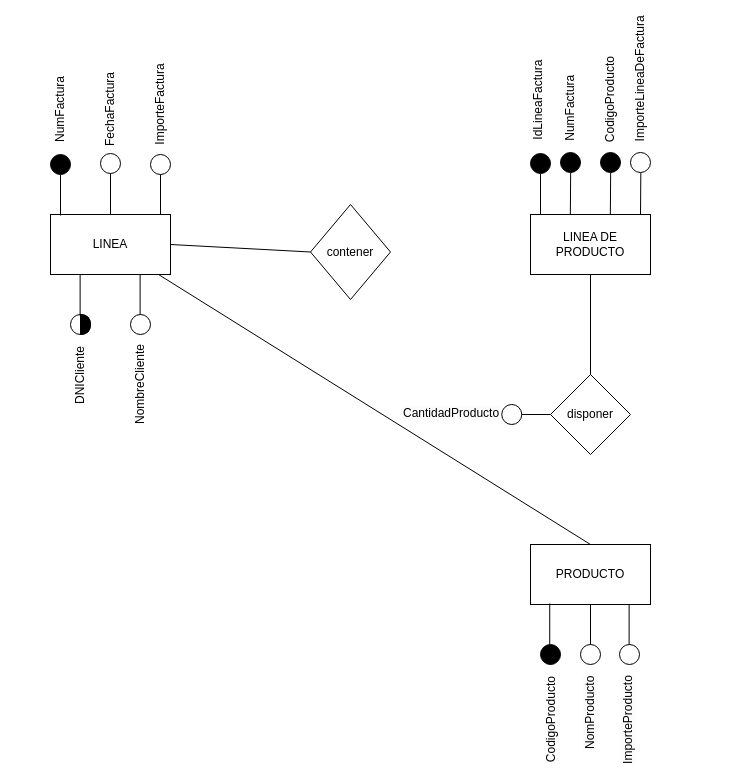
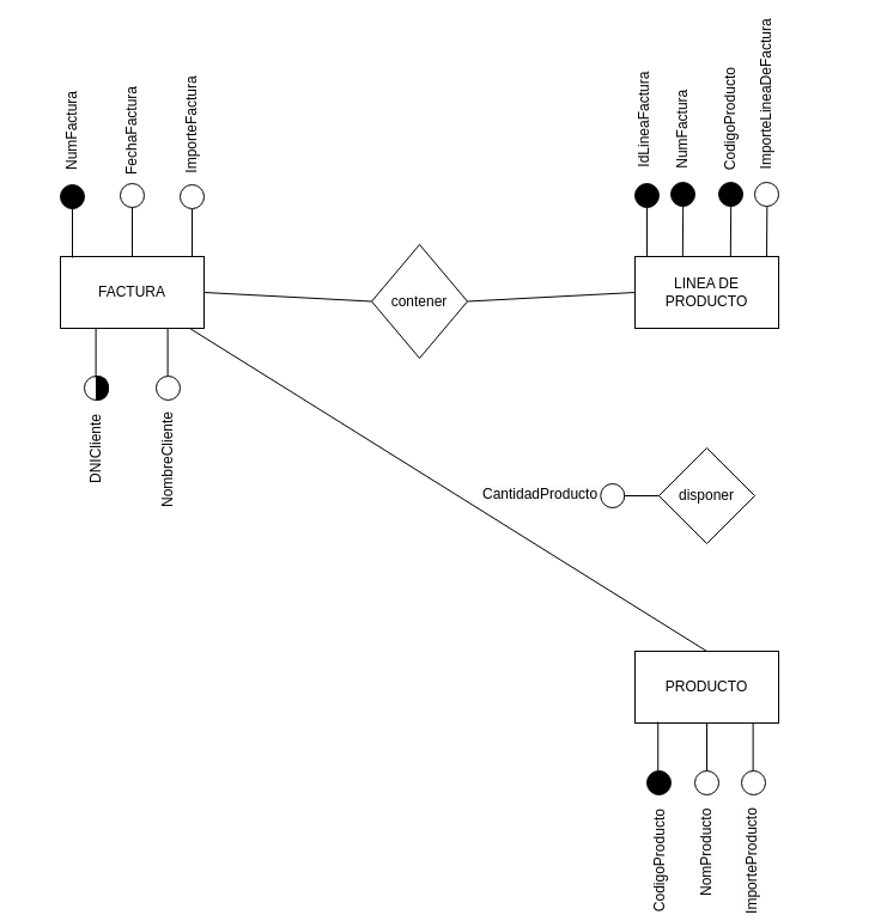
  <mxCell id="0" />
  <mxCell id="1" parent="0" />
- <mxCell id="2" value="LINEA" style="rounded=0;whiteSpace=wrap;html=1;" vertex="1" parent="1"><mxGeometry x="50" y="171" width="120" height="60" as="geometry" /></mxCell>
+ <mxCell id="2" value="FACTURA" style="rounded=0;whiteSpace=wrap;html=1;" vertex="1" parent="1"><mxGeometry x="50" y="171" width="120" height="60" as="geometry" /></mxCell>
  <mxCell id="3" value="LINEA DE PRODUCTO" style="rounded=0;whiteSpace=wrap;html=1;" vertex="1" parent="1"><mxGeometry x="530" y="171" width="120" height="60" as="geometry" /></mxCell>
  <mxCell id="4" value="PRODUCTO" style="rounded=0;whiteSpace=wrap;html=1;" vertex="1" parent="1"><mxGeometry x="530" y="501" width="120" height="60" as="geometry" /></mxCell>
- <mxCell id="5" value="" style="endArrow=none;html=1;rounded=0;entryX=0.5;entryY=1;entryDx=0;entryDy=0;exitX=0.5;exitY=0;exitDx=0;exitDy=0;" edge="1" parent="1" source="10" target="3"><mxGeometry width="50" height="50" relative="1" as="geometry"><mxPoint x="340" y="441" as="sourcePoint" /><mxPoint x="390" y="391" as="targetPoint" /></mxGeometry></mxCell>
+ <mxCell id="6" value="" style="endArrow=none;html=1;rounded=0;entryX=0;entryY=0.5;entryDx=0;entryDy=0;exitX=1;exitY=0.5;exitDx=0;exitDy=0;" edge="1" parent="1" source="8" target="3"><mxGeometry width="50" height="50" relative="1" as="geometry"><mxPoint x="340" y="441" as="sourcePoint" /><mxPoint x="390" y="391" as="targetPoint" /></mxGeometry></mxCell>
  <mxCell id="7" value="" style="endArrow=none;html=1;rounded=0;entryX=0;entryY=0.5;entryDx=0;entryDy=0;exitX=1;exitY=0.5;exitDx=0;exitDy=0;" edge="1" parent="1" source="2" target="8"><mxGeometry width="50" height="50" relative="1" as="geometry"><mxPoint x="170" y="201" as="sourcePoint" /><mxPoint x="530" y="201" as="targetPoint" /></mxGeometry></mxCell>
  <mxCell id="8" value="contener" style="rhombus;whiteSpace=wrap;html=1;" vertex="1" parent="1"><mxGeometry x="310" y="161" width="80" height="95" as="geometry" /></mxCell>
  <mxCell id="9" value="" style="endArrow=none;html=1;rounded=0;exitX=0.5;exitY=0;exitDx=0;exitDy=0;" edge="1" parent="1" source="4" target="2"><mxGeometry width="50" height="50" relative="1" as="geometry"><mxPoint x="590" y="501" as="sourcePoint" /><mxPoint x="590" y="231" as="targetPoint" /></mxGeometry></mxCell>
  <mxCell id="10" value="disponer" style="rhombus;whiteSpace=wrap;html=1;" vertex="1" parent="1"><mxGeometry x="550" y="331" width="80" height="80" as="geometry" /></mxCell>
  <mxCell id="11" value="" style="ellipse;whiteSpace=wrap;html=1;aspect=fixed;fillColor=#000000;" vertex="1" parent="1"><mxGeometry x="50" y="111" width="20" height="20" as="geometry" /></mxCell>
  <mxCell id="12" value="" style="endArrow=none;html=1;rounded=0;entryX=0.5;entryY=1;entryDx=0;entryDy=0;" edge="1" parent="1" target="11"><mxGeometry width="50" height="50" relative="1" as="geometry"><mxPoint x="60" y="172" as="sourcePoint" /><mxPoint x="390" y="281" as="targetPoint" /></mxGeometry></mxCell>
  <mxCell id="13" value="NumFactura" style="text;html=1;align=center;verticalAlign=middle;whiteSpace=wrap;rounded=0;rotation=-90;" vertex="1" parent="1"><mxGeometry x="20" y="51" width="80" height="30" as="geometry" /></mxCell>
  <mxCell id="14" value="" style="ellipse;whiteSpace=wrap;html=1;aspect=fixed;fillColor=#ffffff;" vertex="1" parent="1"><mxGeometry x="100" y="110" width="20" height="20" as="geometry" /></mxCell>
  <mxCell id="15" value="" style="endArrow=none;html=1;rounded=0;" edge="1" parent="1" target="14"><mxGeometry width="50" height="50" relative="1" as="geometry"><mxPoint x="110" y="171" as="sourcePoint" /><mxPoint x="440" y="280" as="targetPoint" /></mxGeometry></mxCell>
  <mxCell id="16" value="" style="ellipse;whiteSpace=wrap;html=1;aspect=fixed;" vertex="1" parent="1"><mxGeometry x="150" y="111" width="20" height="20" as="geometry" /></mxCell>
  <mxCell id="17" value="" style="endArrow=none;html=1;rounded=0;entryX=0.5;entryY=1;entryDx=0;entryDy=0;" edge="1" parent="1" target="16"><mxGeometry width="50" height="50" relative="1" as="geometry"><mxPoint x="160" y="171" as="sourcePoint" /><mxPoint x="490" y="281" as="targetPoint" /></mxGeometry></mxCell>
  <mxCell id="18" value="FechaFactura" style="text;html=1;align=center;verticalAlign=middle;whiteSpace=wrap;rounded=0;rotation=-90;" vertex="1" parent="1"><mxGeometry x="70" y="51" width="80" height="30" as="geometry" /></mxCell>
  <mxCell id="19" value="ImporteFactura" style="text;html=1;align=center;verticalAlign=middle;whiteSpace=wrap;rounded=0;rotation=-90;" vertex="1" parent="1"><mxGeometry x="115" y="46" width="90" height="30" as="geometry" /></mxCell>
  <mxCell id="20" value="" style="ellipse;whiteSpace=wrap;html=1;aspect=fixed;fillColor=#ffffff;" vertex="1" parent="1"><mxGeometry x="70" y="271" width="20" height="20" as="geometry" /></mxCell>
  <mxCell id="21" value="" style="endArrow=none;html=1;rounded=0;" edge="1" parent="1"><mxGeometry width="50" height="50" relative="1" as="geometry"><mxPoint x="79.62" y="272" as="sourcePoint" /><mxPoint x="79.62" y="231" as="targetPoint" /></mxGeometry></mxCell>
  <mxCell id="22" value="" style="endArrow=none;html=1;rounded=0;" edge="1" parent="1"><mxGeometry width="50" height="50" relative="1" as="geometry"><mxPoint x="139.62" y="272" as="sourcePoint" /><mxPoint x="139.62" y="231" as="targetPoint" /></mxGeometry></mxCell>
  <mxCell id="23" value="DNICliente" style="text;html=1;align=center;verticalAlign=middle;whiteSpace=wrap;rounded=0;rotation=-90;" vertex="1" parent="1"><mxGeometry x="40" y="317" width="80" height="30" as="geometry" /></mxCell>
  <mxCell id="24" value="NombreCliente" style="text;html=1;align=center;verticalAlign=middle;whiteSpace=wrap;rounded=0;rotation=-90;" vertex="1" parent="1"><mxGeometry x="90" y="326" width="100" height="30" as="geometry" /></mxCell>
  <mxCell id="25" value="" style="ellipse;whiteSpace=wrap;html=1;aspect=fixed;fillColor=#000000;" vertex="1" parent="1"><mxGeometry x="530" y="110" width="20" height="20" as="geometry" /></mxCell>
  <mxCell id="26" value="" style="endArrow=none;html=1;rounded=0;entryX=0.5;entryY=1;entryDx=0;entryDy=0;" edge="1" parent="1" target="25"><mxGeometry width="50" height="50" relative="1" as="geometry"><mxPoint x="540" y="171" as="sourcePoint" /><mxPoint x="870" y="280" as="targetPoint" /></mxGeometry></mxCell>
  <mxCell id="27" value="" style="ellipse;whiteSpace=wrap;html=1;aspect=fixed;fillColor=#000000;" vertex="1" parent="1"><mxGeometry x="560" y="109" width="20" height="20" as="geometry" /></mxCell>
  <mxCell id="28" value="" style="endArrow=none;html=1;rounded=0;" edge="1" parent="1"><mxGeometry width="50" height="50" relative="1" as="geometry"><mxPoint x="569.83" y="171" as="sourcePoint" /><mxPoint x="570.173" y="128.999" as="targetPoint" /></mxGeometry></mxCell>
  <mxCell id="29" value="IdLineaFactura" style="text;html=1;align=center;verticalAlign=middle;whiteSpace=wrap;rounded=0;rotation=-90;" vertex="1" parent="1"><mxGeometry x="488.13" y="41.63" width="98.75" height="30" as="geometry" /></mxCell>
  <mxCell id="30" value="CodigoProducto" style="text;html=1;align=center;verticalAlign=middle;whiteSpace=wrap;rounded=0;rotation=-90;" vertex="1" parent="1"><mxGeometry x="552.5" y="41.63" width="115" height="30" as="geometry" /></mxCell>
  <mxCell id="31" value="" style="ellipse;whiteSpace=wrap;html=1;aspect=fixed;fillColor=#000000;" vertex="1" parent="1"><mxGeometry x="540" y="601" width="20" height="20" as="geometry" /></mxCell>
  <mxCell id="32" value="" style="endArrow=none;html=1;rounded=0;entryX=0.5;entryY=1;entryDx=0;entryDy=0;" edge="1" parent="1"><mxGeometry width="50" height="50" relative="1" as="geometry"><mxPoint x="549.23" y="601" as="sourcePoint" /><mxPoint x="549.23" y="560" as="targetPoint" /></mxGeometry></mxCell>
  <mxCell id="33" value="" style="endArrow=none;html=1;rounded=0;entryX=0.5;entryY=1;entryDx=0;entryDy=0;" edge="1" parent="1"><mxGeometry width="50" height="50" relative="1" as="geometry"><mxPoint x="628.62" y="602" as="sourcePoint" /><mxPoint x="628.62" y="561" as="targetPoint" /></mxGeometry></mxCell>
  <mxCell id="34" value="" style="ellipse;whiteSpace=wrap;html=1;aspect=fixed;" vertex="1" parent="1"><mxGeometry x="619" y="601" width="20" height="20" as="geometry" /></mxCell>
  <mxCell id="35" value="CodigoProducto" style="text;html=1;align=center;verticalAlign=middle;whiteSpace=wrap;rounded=0;rotation=-90;" vertex="1" parent="1"><mxGeometry x="501.25" y="661" width="98.75" height="30" as="geometry" /></mxCell>
  <mxCell id="36" value="&lt;span style=&quot;color: rgb(0, 0, 0); font-family: Helvetica; font-size: 12px; font-style: normal; font-variant-ligatures: normal; font-variant-caps: normal; font-weight: 400; letter-spacing: normal; orphans: 2; text-align: center; text-indent: 0px; text-transform: none; widows: 2; word-spacing: 0px; -webkit-text-stroke-width: 0px; white-space: normal; background-color: rgb(251, 251, 251); text-decoration-thickness: initial; text-decoration-style: initial; text-decoration-color: initial; display: inline !important; float: none;&quot;&gt;NomProducto&lt;/span&gt;" style="text;whiteSpace=wrap;html=1;rotation=-90;" vertex="1" parent="1"><mxGeometry x="553" y="645" width="86" height="40" as="geometry" /></mxCell>
  <mxCell id="37" value="" style="ellipse;whiteSpace=wrap;html=1;aspect=fixed;" vertex="1" parent="1"><mxGeometry x="580" y="601" width="20" height="20" as="geometry" /></mxCell>
  <mxCell id="38" value="" style="endArrow=none;html=1;rounded=0;entryX=0.5;entryY=1;entryDx=0;entryDy=0;exitX=0.5;exitY=0;exitDx=0;exitDy=0;" edge="1" parent="1" source="37" target="4"><mxGeometry width="50" height="50" relative="1" as="geometry"><mxPoint x="630" y="411" as="sourcePoint" /><mxPoint x="630" y="370" as="targetPoint" /></mxGeometry></mxCell>
  <mxCell id="39" value="&lt;span style=&quot;color: rgb(0, 0, 0); font-family: Helvetica; font-size: 12px; font-style: normal; font-variant-ligatures: normal; font-variant-caps: normal; font-weight: 400; letter-spacing: normal; orphans: 2; text-align: center; text-indent: 0px; text-transform: none; widows: 2; word-spacing: 0px; -webkit-text-stroke-width: 0px; white-space: normal; background-color: rgb(251, 251, 251); text-decoration-thickness: initial; text-decoration-style: initial; text-decoration-color: initial; display: inline !important; float: none;&quot;&gt;ImporteProducto&lt;/span&gt;" style="text;whiteSpace=wrap;html=1;rotation=-90;" vertex="1" parent="1"><mxGeometry x="586.88" y="656" width="94" height="40" as="geometry" /></mxCell>
  <mxCell id="40" value="" style="endArrow=none;html=1;rounded=0;entryX=0;entryY=0.5;entryDx=0;entryDy=0;" edge="1" parent="1" target="10"><mxGeometry width="50" height="50" relative="1" as="geometry"><mxPoint x="520" y="371" as="sourcePoint" /><mxPoint x="570" y="391" as="targetPoint" /></mxGeometry></mxCell>
  <mxCell id="41" value="&lt;span style=&quot;color: rgb(0, 0, 0); font-family: Helvetica; font-size: 12px; font-style: normal; font-variant-ligatures: normal; font-variant-caps: normal; font-weight: 400; letter-spacing: normal; orphans: 2; text-align: center; text-indent: 0px; text-transform: none; widows: 2; word-spacing: 0px; -webkit-text-stroke-width: 0px; white-space: normal; background-color: rgb(251, 251, 251); text-decoration-thickness: initial; text-decoration-style: initial; text-decoration-color: initial; display: inline !important; float: none;&quot;&gt;CantidadProducto&lt;/span&gt;" style="text;whiteSpace=wrap;html=1;rotation=0;" vertex="1" parent="1"><mxGeometry x="401.25" y="356" width="100" height="30" as="geometry" /></mxCell>
  <mxCell id="42" value="" style="ellipse;whiteSpace=wrap;html=1;aspect=fixed;" vertex="1" parent="1"><mxGeometry x="501.25" y="361" width="20" height="20" as="geometry" /></mxCell>
  <mxCell id="43" value="" style="ellipse;whiteSpace=wrap;html=1;aspect=fixed;fillColor=#000000;" vertex="1" parent="1"><mxGeometry x="600" y="109" width="20" height="20" as="geometry" /></mxCell>
  <mxCell id="44" value="" style="endArrow=none;html=1;rounded=0;" edge="1" parent="1"><mxGeometry width="50" height="50" relative="1" as="geometry"><mxPoint x="609.83" y="171" as="sourcePoint" /><mxPoint x="610.173" y="128.999" as="targetPoint" /></mxGeometry></mxCell>
  <mxCell id="45" value="" style="endArrow=none;html=1;rounded=0;" edge="1" parent="1"><mxGeometry width="50" height="50" relative="1" as="geometry"><mxPoint x="640" y="171" as="sourcePoint" /><mxPoint x="640.343" y="128.999" as="targetPoint" /></mxGeometry></mxCell>
  <mxCell id="46" value="" style="ellipse;whiteSpace=wrap;html=1;aspect=fixed;fillColor=#FFFFFF;" vertex="1" parent="1"><mxGeometry x="630" y="109" width="20" height="20" as="geometry" /></mxCell>
  <mxCell id="47" value="NumFactura" style="text;html=1;align=center;verticalAlign=middle;whiteSpace=wrap;rounded=0;rotation=-90;" vertex="1" parent="1"><mxGeometry x="528.75" y="50.13" width="83.75" height="30" as="geometry" /></mxCell>
  <mxCell id="48" value="ImporteLineaDeFactura" style="text;html=1;align=center;verticalAlign=middle;whiteSpace=wrap;rounded=0;rotation=-90;" vertex="1" parent="1"><mxGeometry x="561.25" y="20.38" width="157.5" height="30" as="geometry" /></mxCell>
  <mxCell id="49" value="" style="shape=or;whiteSpace=wrap;html=1;fillColor=#000000;" vertex="1" parent="1"><mxGeometry x="80" y="271" width="10" height="20" as="geometry" /></mxCell>
  <mxCell id="50" value="" style="ellipse;whiteSpace=wrap;html=1;aspect=fixed;fillColor=#ffffff;" vertex="1" parent="1"><mxGeometry x="130" y="271" width="20" height="20" as="geometry" /></mxCell>
